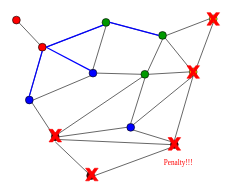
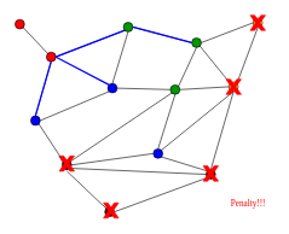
  <mxCell id="0" />
  <mxCell id="1" value="layer00" style="" parent="0" />
  <mxCell id="2" value="" style="ellipse;whiteSpace=wrap;html=1;aspect=fixed;fillColor=#FF0000;" parent="1" vertex="1"><mxGeometry x="20.28" y="26.53" width="13" height="13" as="geometry" /></mxCell>
  <mxCell id="3" value="" style="ellipse;whiteSpace=wrap;html=1;aspect=fixed;fillColor=#0000FF;" parent="1" vertex="1"><mxGeometry x="41.928" y="159.999" width="13" height="13" as="geometry" /></mxCell>
  <mxCell id="4" value="" style="ellipse;whiteSpace=wrap;html=1;aspect=fixed;fillColor=#FF0000;" parent="1" vertex="1"><mxGeometry x="63.587" y="71.807" width="13" height="13" as="geometry" /></mxCell>
  <mxCell id="5" value="" style="ellipse;whiteSpace=wrap;html=1;aspect=fixed;fillColor=#009900;" parent="1" vertex="1"><mxGeometry x="264.365" y="52.116" width="13" height="13" as="geometry" /></mxCell>
  <mxCell id="6" value="" style="ellipse;whiteSpace=wrap;html=1;aspect=fixed;fillColor=#009900;" parent="1" vertex="1"><mxGeometry x="169.884" y="30.464" width="13" height="13" as="geometry" /></mxCell>
  <mxCell id="7" value="" style="ellipse;whiteSpace=wrap;html=1;aspect=fixed;fillColor=#0000FF;" parent="1" vertex="1"><mxGeometry x="148.233" y="115.112" width="13" height="13" as="geometry" /></mxCell>
  <mxCell id="8" value="" style="ellipse;whiteSpace=wrap;html=1;aspect=fixed;fillColor=#FFFF00;" parent="1" vertex="1"><mxGeometry x="315.551" y="113.141" width="13" height="13" as="geometry" /></mxCell>
  <mxCell id="9" value="" style="ellipse;whiteSpace=wrap;html=1;aspect=fixed;fillColor=#0000FF;" parent="1" vertex="1"><mxGeometry x="211.219" y="205.659" width="13" height="13" as="geometry" /></mxCell>
  <mxCell id="10" value="" style="ellipse;whiteSpace=wrap;html=1;aspect=fixed;fillColor=#660000;" parent="1" vertex="1"><mxGeometry x="85.238" y="221.408" width="13" height="13" as="geometry" /></mxCell>
  <mxCell id="11" value="" style="ellipse;whiteSpace=wrap;html=1;aspect=fixed;fillColor=#660000;" parent="1" vertex="1"><mxGeometry x="284.057" y="234.406" width="13" height="13" as="geometry" /></mxCell>
  <mxCell id="12" value="" style="ellipse;whiteSpace=wrap;html=1;aspect=fixed;fillColor=#009900;" parent="1" vertex="1"><mxGeometry x="234.845" y="117.075" width="13" height="13" as="geometry" /></mxCell>
  <mxCell id="13" value="" style="ellipse;whiteSpace=wrap;html=1;aspect=fixed;fillColor=#660000;" parent="1" vertex="1"><mxGeometry x="144.293" y="286.373" width="13" height="13" as="geometry" /></mxCell>
  <mxCell id="14" value="" style="ellipse;whiteSpace=wrap;html=1;aspect=fixed;fillColor=#FFFF00;" parent="1" vertex="1"><mxGeometry x="349.012" y="24.562" width="13" height="13" as="geometry" /></mxCell>
  <mxCell id="15" value="layer01" style="" parent="0" />
  <mxCell id="16" style="edgeStyle=none;html=1;exitX=1;exitY=1;exitDx=0;exitDy=0;entryX=0;entryY=0;entryDx=0;entryDy=0;endArrow=none;endFill=0;" parent="15" edge="1"><mxGeometry relative="1" as="geometry"><mxPoint x="31.376" y="37.626" as="sourcePoint" /><mxPoint x="65.491" y="73.711" as="targetPoint" /></mxGeometry></mxCell>
  <mxCell id="17" style="edgeStyle=none;html=1;exitX=1;exitY=0.5;exitDx=0;exitDy=0;entryX=0;entryY=1;entryDx=0;entryDy=0;endArrow=none;endFill=0;" parent="15" source="4" edge="1"><mxGeometry relative="1" as="geometry"><mxPoint x="76.587" y="78.307" as="sourcePoint" /><mxPoint x="171.788" y="41.56" as="targetPoint" /></mxGeometry></mxCell>
  <mxCell id="18" style="edgeStyle=none;html=1;exitX=0.5;exitY=1;exitDx=0;exitDy=0;entryX=1;entryY=0;entryDx=0;entryDy=0;endArrow=none;endFill=0;" parent="15" source="5" target="12" edge="1"><mxGeometry relative="1" as="geometry" /></mxCell>
  <mxCell id="19" style="edgeStyle=none;html=1;exitX=0.5;exitY=0;exitDx=0;exitDy=0;entryX=0.5;entryY=1;entryDx=0;entryDy=0;endArrow=none;endFill=0;" parent="15" source="3" target="4" edge="1"><mxGeometry relative="1" as="geometry" /></mxCell>
  <mxCell id="20" style="edgeStyle=none;html=1;exitX=0.5;exitY=1;exitDx=0;exitDy=0;entryX=0;entryY=0;entryDx=0;entryDy=0;endArrow=none;endFill=0;startArrow=none;" parent="15" target="13" edge="1"><mxGeometry relative="1" as="geometry"><mxPoint x="91.794" y="236.504" as="sourcePoint" /></mxGeometry></mxCell>
  <mxCell id="21" style="edgeStyle=none;html=1;exitX=1;exitY=0.5;exitDx=0;exitDy=0;entryX=0;entryY=1;entryDx=0;entryDy=0;endArrow=none;endFill=0;" parent="15" source="13" target="11" edge="1"><mxGeometry relative="1" as="geometry" /></mxCell>
  <mxCell id="22" style="edgeStyle=none;html=1;exitX=0.5;exitY=1;exitDx=0;exitDy=0;entryX=0.454;entryY=0.146;entryDx=0;entryDy=0;endArrow=none;endFill=0;entryPerimeter=0;" parent="15" edge="1"><mxGeometry relative="1" as="geometry"><mxPoint x="176.384" y="43.464" as="sourcePoint" /><mxPoint x="154.135" y="117.011" as="targetPoint" /></mxGeometry></mxCell>
  <mxCell id="23" style="edgeStyle=none;html=1;exitX=1;exitY=0.5;exitDx=0;exitDy=0;entryX=0;entryY=0.5;entryDx=0;entryDy=0;endArrow=none;endFill=0;" parent="15" edge="1"><mxGeometry relative="1" as="geometry"><mxPoint x="182.884" y="36.964" as="sourcePoint" /><mxPoint x="264.366" y="58.615" as="targetPoint" /></mxGeometry></mxCell>
  <mxCell id="24" style="edgeStyle=none;html=1;exitX=1;exitY=1;exitDx=0;exitDy=0;entryX=0;entryY=0;entryDx=0;entryDy=0;endArrow=none;endFill=0;" parent="15" edge="1"><mxGeometry relative="1" as="geometry"><mxPoint x="275.462" y="63.212" as="sourcePoint" /><mxPoint x="317.455" y="115.045" as="targetPoint" /></mxGeometry></mxCell>
  <mxCell id="25" style="edgeStyle=none;html=1;exitX=1;exitY=0.5;exitDx=0;exitDy=0;entryX=0;entryY=0.5;entryDx=0;entryDy=0;endArrow=none;endFill=0;" parent="15" edge="1"><mxGeometry relative="1" as="geometry"><mxPoint x="161.233" y="121.613" as="sourcePoint" /><mxPoint x="234.845" y="123.575" as="targetPoint" /></mxGeometry></mxCell>
  <mxCell id="26" style="edgeStyle=none;html=1;exitX=1;exitY=0.5;exitDx=0;exitDy=0;endArrow=none;endFill=0;entryX=0;entryY=0.5;entryDx=0;entryDy=0;" parent="15" edge="1"><mxGeometry relative="1" as="geometry"><mxPoint x="247.845" y="123.575" as="sourcePoint" /><mxPoint x="315.551" y="119.641" as="targetPoint" /></mxGeometry></mxCell>
  <mxCell id="27" style="edgeStyle=none;html=1;exitX=1;exitY=0;exitDx=0;exitDy=0;entryX=0.5;entryY=1;entryDx=0;entryDy=0;endArrow=none;endFill=0;" parent="15" edge="1"><mxGeometry relative="1" as="geometry"><mxPoint x="326.647" y="115.045" as="sourcePoint" /><mxPoint x="355.512" y="37.562" as="targetPoint" /></mxGeometry></mxCell>
  <mxCell id="28" style="edgeStyle=none;html=1;exitX=0.5;exitY=1;exitDx=0;exitDy=0;entryX=0.5;entryY=0;entryDx=0;entryDy=0;endArrow=none;endFill=0;" parent="15" edge="1"><mxGeometry relative="1" as="geometry"><mxPoint x="241.345" y="130.075" as="sourcePoint" /><mxPoint x="217.719" y="205.659" as="targetPoint" /></mxGeometry></mxCell>
  <mxCell id="29" style="edgeStyle=none;html=1;exitX=1;exitY=0;exitDx=0;exitDy=0;entryX=0.5;entryY=1;entryDx=0;entryDy=0;endArrow=none;endFill=0;" parent="15" edge="1"><mxGeometry relative="1" as="geometry"><mxPoint x="222.316" y="207.563" as="sourcePoint" /><mxPoint x="322.051" y="126.141" as="targetPoint" /></mxGeometry></mxCell>
  <mxCell id="30" style="edgeStyle=none;html=1;exitX=0;exitY=1;exitDx=0;exitDy=0;entryX=1;entryY=0.5;entryDx=0;entryDy=0;endArrow=none;endFill=0;" parent="15" edge="1"><mxGeometry relative="1" as="geometry"><mxPoint x="150.136" y="126.209" as="sourcePoint" /><mxPoint x="54.928" y="166.499" as="targetPoint" /></mxGeometry></mxCell>
  <mxCell id="31" style="edgeStyle=none;html=1;exitX=1;exitY=1;exitDx=0;exitDy=0;entryX=0;entryY=0;entryDx=0;entryDy=0;endArrow=none;endFill=0;" parent="15" edge="1"><mxGeometry relative="1" as="geometry"><mxPoint x="53.025" y="171.095" as="sourcePoint" /><mxPoint x="87.142" y="223.312" as="targetPoint" /></mxGeometry></mxCell>
  <mxCell id="32" style="edgeStyle=none;html=1;exitX=1;exitY=0.5;exitDx=0;exitDy=0;entryX=0;entryY=0.5;entryDx=0;entryDy=0;endArrow=none;endFill=0;" parent="15" edge="1"><mxGeometry relative="1" as="geometry"><mxPoint x="98.238" y="227.908" as="sourcePoint" /><mxPoint x="211.219" y="212.159" as="targetPoint" /></mxGeometry></mxCell>
  <mxCell id="33" style="edgeStyle=none;html=1;exitX=1;exitY=0;exitDx=0;exitDy=0;entryX=0;entryY=1;entryDx=0;entryDy=0;endArrow=none;endFill=0;" parent="15" edge="1"><mxGeometry relative="1" as="geometry"><mxPoint x="96.334" y="223.312" as="sourcePoint" /><mxPoint x="236.749" y="128.171" as="targetPoint" /></mxGeometry></mxCell>
  <mxCell id="34" style="edgeStyle=none;html=1;exitX=1;exitY=1;exitDx=0;exitDy=0;entryX=0;entryY=0.5;entryDx=0;entryDy=0;endArrow=none;endFill=0;" parent="15" edge="1"><mxGeometry relative="1" as="geometry"><mxPoint x="96.334" y="232.504" as="sourcePoint" /><mxPoint x="284.056" y="240.906" as="targetPoint" /></mxGeometry></mxCell>
  <mxCell id="35" style="edgeStyle=none;html=1;exitX=1;exitY=1;exitDx=0;exitDy=0;entryX=0;entryY=0;entryDx=0;entryDy=0;endArrow=none;endFill=0;" parent="15" edge="1"><mxGeometry relative="1" as="geometry"><mxPoint x="222.316" y="216.756" as="sourcePoint" /><mxPoint x="285.96" y="236.31" as="targetPoint" /></mxGeometry></mxCell>
  <mxCell id="36" style="edgeStyle=none;html=1;exitX=0.5;exitY=1;exitDx=0;exitDy=0;entryX=0.5;entryY=0;entryDx=0;entryDy=0;endArrow=none;endFill=0;" parent="15" edge="1"><mxGeometry relative="1" as="geometry"><mxPoint x="321.988" y="126.078" as="sourcePoint" /><mxPoint x="290.554" y="234.404" as="targetPoint" /></mxGeometry></mxCell>
  <mxCell id="37" value="" style="edgeStyle=none;html=1;exitX=0.5;exitY=1;exitDx=0;exitDy=0;entryX=0;entryY=0;entryDx=0;entryDy=0;endArrow=none;endFill=0;" edge="1" parent="15" source="10"><mxGeometry relative="1" as="geometry"><mxPoint x="91.738" y="234.408" as="sourcePoint" /><mxPoint x="81.294" y="215.504" as="targetPoint" /></mxGeometry></mxCell>
  <mxCell id="38" style="edgeStyle=none;html=1;exitX=0;exitY=0.5;exitDx=0;exitDy=0;endArrow=none;endFill=0;startArrow=none;entryX=1;entryY=0.5;entryDx=0;entryDy=0;" edge="1" parent="15" source="14" target="5"><mxGeometry relative="1" as="geometry"><mxPoint x="310" y="44" as="sourcePoint" /><mxPoint x="296" y="59" as="targetPoint" /></mxGeometry></mxCell>
  <mxCell id="39" value="layer02" style="" parent="0" />
  <mxCell id="40" style="edgeStyle=none;html=1;exitX=1;exitY=0.5;exitDx=0;exitDy=0;entryX=0;entryY=1;entryDx=0;entryDy=0;endArrow=none;endFill=0;strokeColor=#0000FF;strokeWidth=2;" parent="39" edge="1"><mxGeometry relative="1" as="geometry"><mxPoint x="76.524" y="78.244" as="sourcePoint" /><mxPoint x="171.725" y="41.497" as="targetPoint" /></mxGeometry></mxCell>
  <mxCell id="41" style="edgeStyle=none;html=1;exitX=0.5;exitY=0;exitDx=0;exitDy=0;entryX=0.5;entryY=1;entryDx=0;entryDy=0;endArrow=none;endFill=0;strokeColor=#0000FF;strokeWidth=2;" parent="39" edge="1"><mxGeometry relative="1" as="geometry"><mxPoint x="48.365" y="159.936" as="sourcePoint" /><mxPoint x="70.024" y="84.744" as="targetPoint" /></mxGeometry></mxCell>
  <mxCell id="42" style="edgeStyle=none;html=1;exitX=1;exitY=0.5;exitDx=0;exitDy=0;entryX=0;entryY=0.5;entryDx=0;entryDy=0;endArrow=none;endFill=0;strokeColor=#0000FF;strokeWidth=2;" parent="39" edge="1"><mxGeometry relative="1" as="geometry"><mxPoint x="182.821" y="36.901" as="sourcePoint" /><mxPoint x="264.303" y="58.552" as="targetPoint" /></mxGeometry></mxCell>
  <mxCell id="43" style="edgeStyle=none;html=1;exitX=1;exitY=0.5;exitDx=0;exitDy=0;entryX=0;entryY=0;entryDx=0;entryDy=0;endArrow=none;endFill=0;strokeWidth=2;strokeColor=#0000FF;" edge="1" parent="39" source="4" target="7"><mxGeometry relative="1" as="geometry" /></mxCell>
  <mxCell id="44" value="layer03" parent="0" />
  <mxCell id="45" value="" style="verticalLabelPosition=bottom;verticalAlign=top;html=1;shape=mxgraph.basic.x;aspect=fixed;fillColor=#FF0000;strokeColor=#FF0000;" vertex="1" parent="44"><mxGeometry x="311.609" y="109.209" width="21" height="21" as="geometry" /></mxCell>
  <mxCell id="46" value="" style="verticalLabelPosition=bottom;verticalAlign=top;html=1;shape=mxgraph.basic.x;aspect=fixed;fillColor=#FF0000;strokeColor=#FF0000;" vertex="1" parent="44"><mxGeometry x="280.117" y="229.287" width="21" height="21" as="geometry" /></mxCell>
  <mxCell id="47" value="" style="verticalLabelPosition=bottom;verticalAlign=top;html=1;shape=mxgraph.basic.x;aspect=fixed;fillColor=#FF0000;strokeColor=#FF0000;" vertex="1" parent="44"><mxGeometry x="142.326" y="280.466" width="21" height="21" as="geometry" /></mxCell>
  <mxCell id="48" value="" style="verticalLabelPosition=bottom;verticalAlign=top;html=1;shape=mxgraph.basic.x;aspect=fixed;fillColor=#FF0000;strokeColor=#FF0000;" vertex="1" parent="44"><mxGeometry x="81.294" y="215.504" width="21" height="21" as="geometry" /></mxCell>
  <mxCell id="49" value="" style="verticalLabelPosition=bottom;verticalAlign=top;html=1;shape=mxgraph.basic.x;aspect=fixed;fillColor=#FF0000;strokeColor=#FF0000;" vertex="1" parent="44"><mxGeometry x="345.08" y="20.62" width="21" height="21" as="geometry" /></mxCell>
- <mxCell id="50" value="&lt;font face=&quot;Tahoma&quot;&gt;Penalty!!!&lt;/font&gt;" style="text;html=1;align=center;verticalAlign=middle;resizable=0;points=[];autosize=1;strokeColor=none;fillColor=none;fontColor=#FF0000;" vertex="1" parent="44"><mxGeometry x="262.68" y="258.65" width="68.897" height="27.559" as="geometry" /></mxCell>
+ <mxCell id="50" value="&lt;font face=&quot;Tahoma&quot;&gt;Penalty!!!&lt;/font&gt;" style="text;html=1;align=center;verticalAlign=middle;resizable=0;points=[];autosize=1;strokeColor=none;fillColor=none;fontColor=#FF0000;" vertex="1" parent="44"><mxGeometry x="307.68" y="268.65" width="68.897" height="27.559" as="geometry" /></mxCell>
